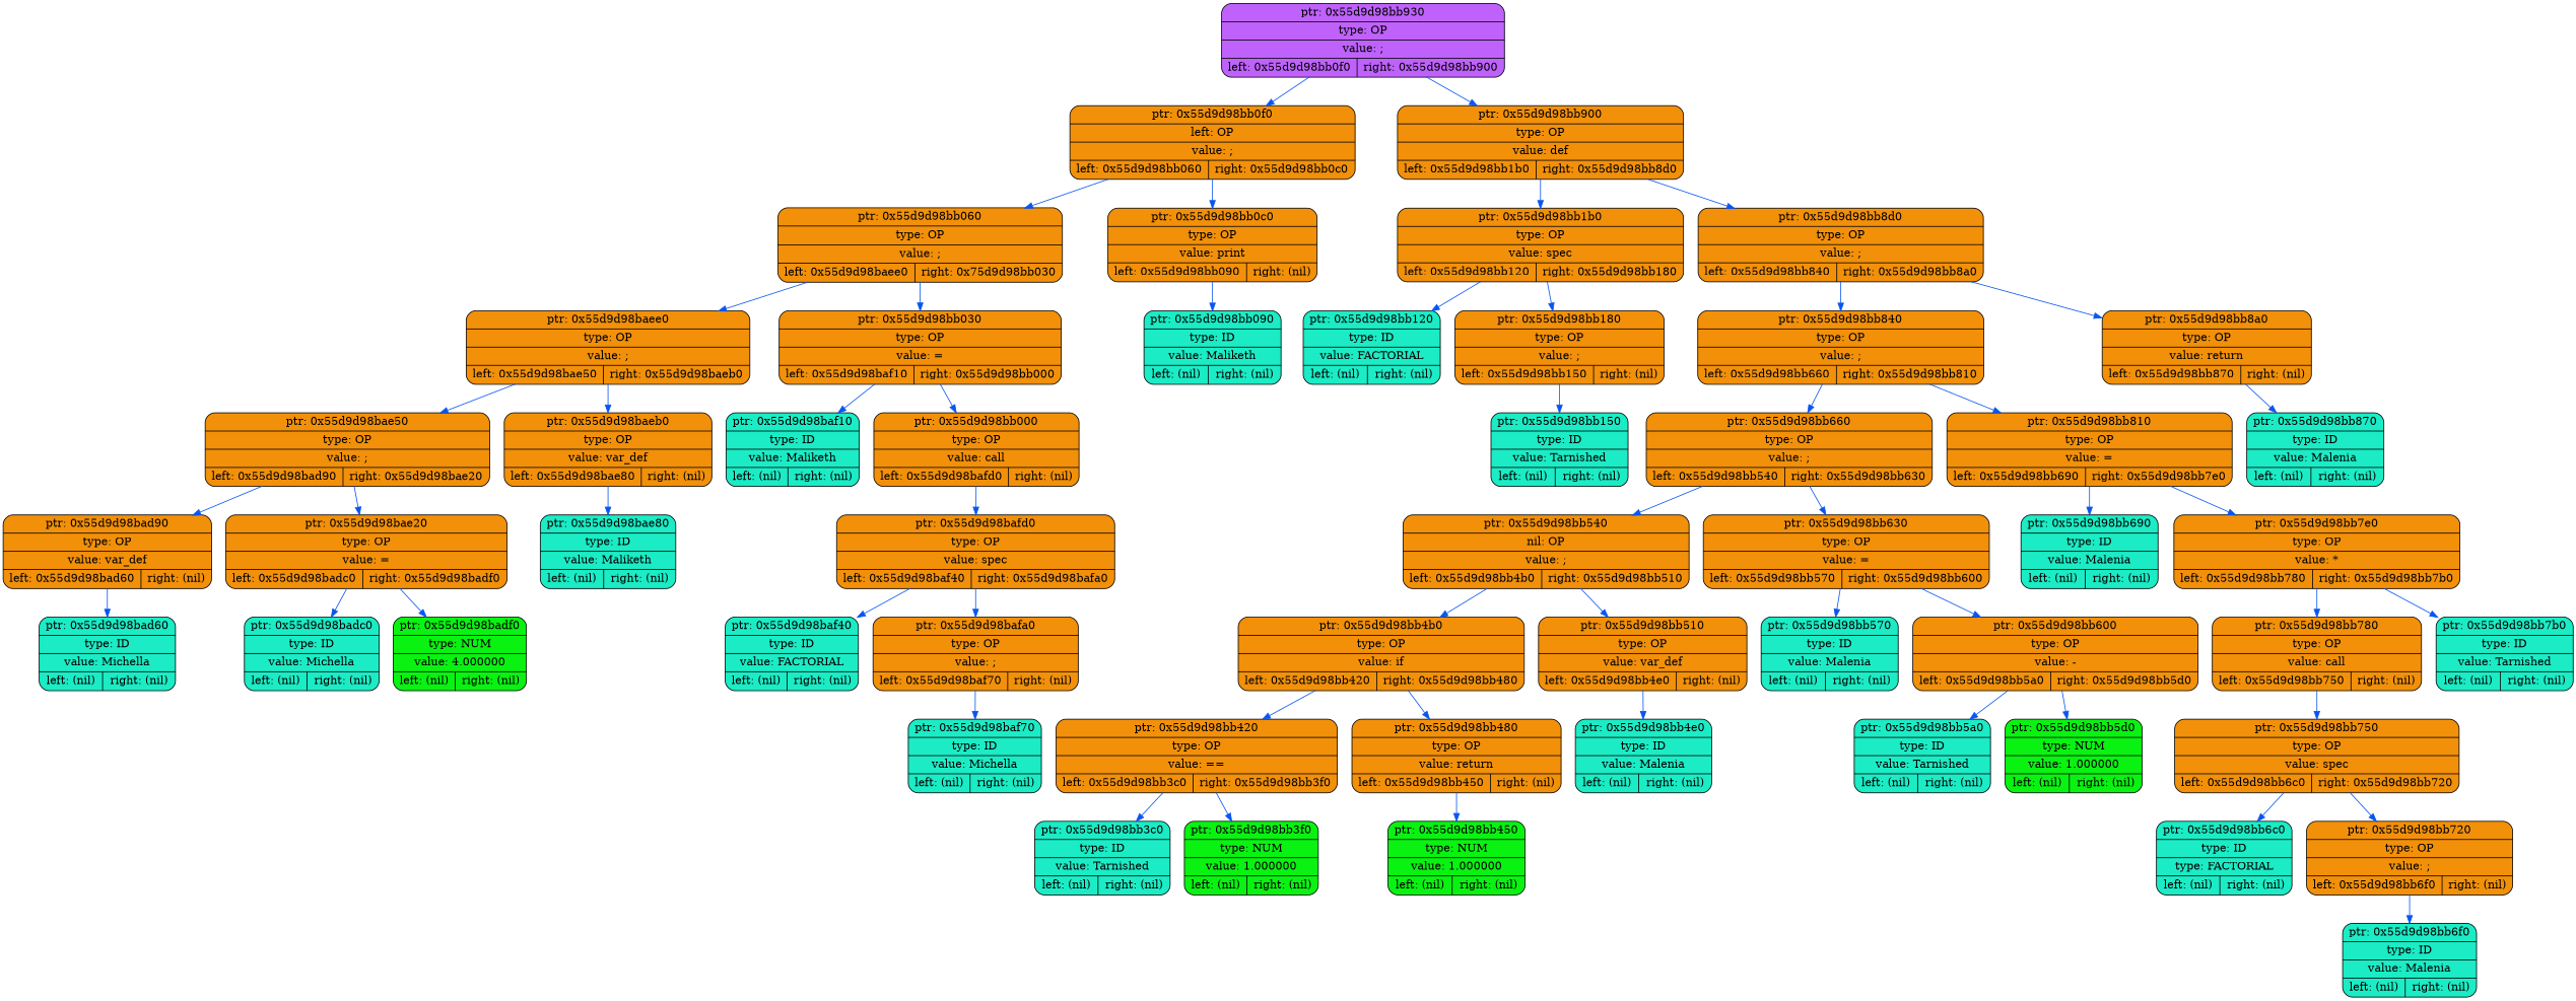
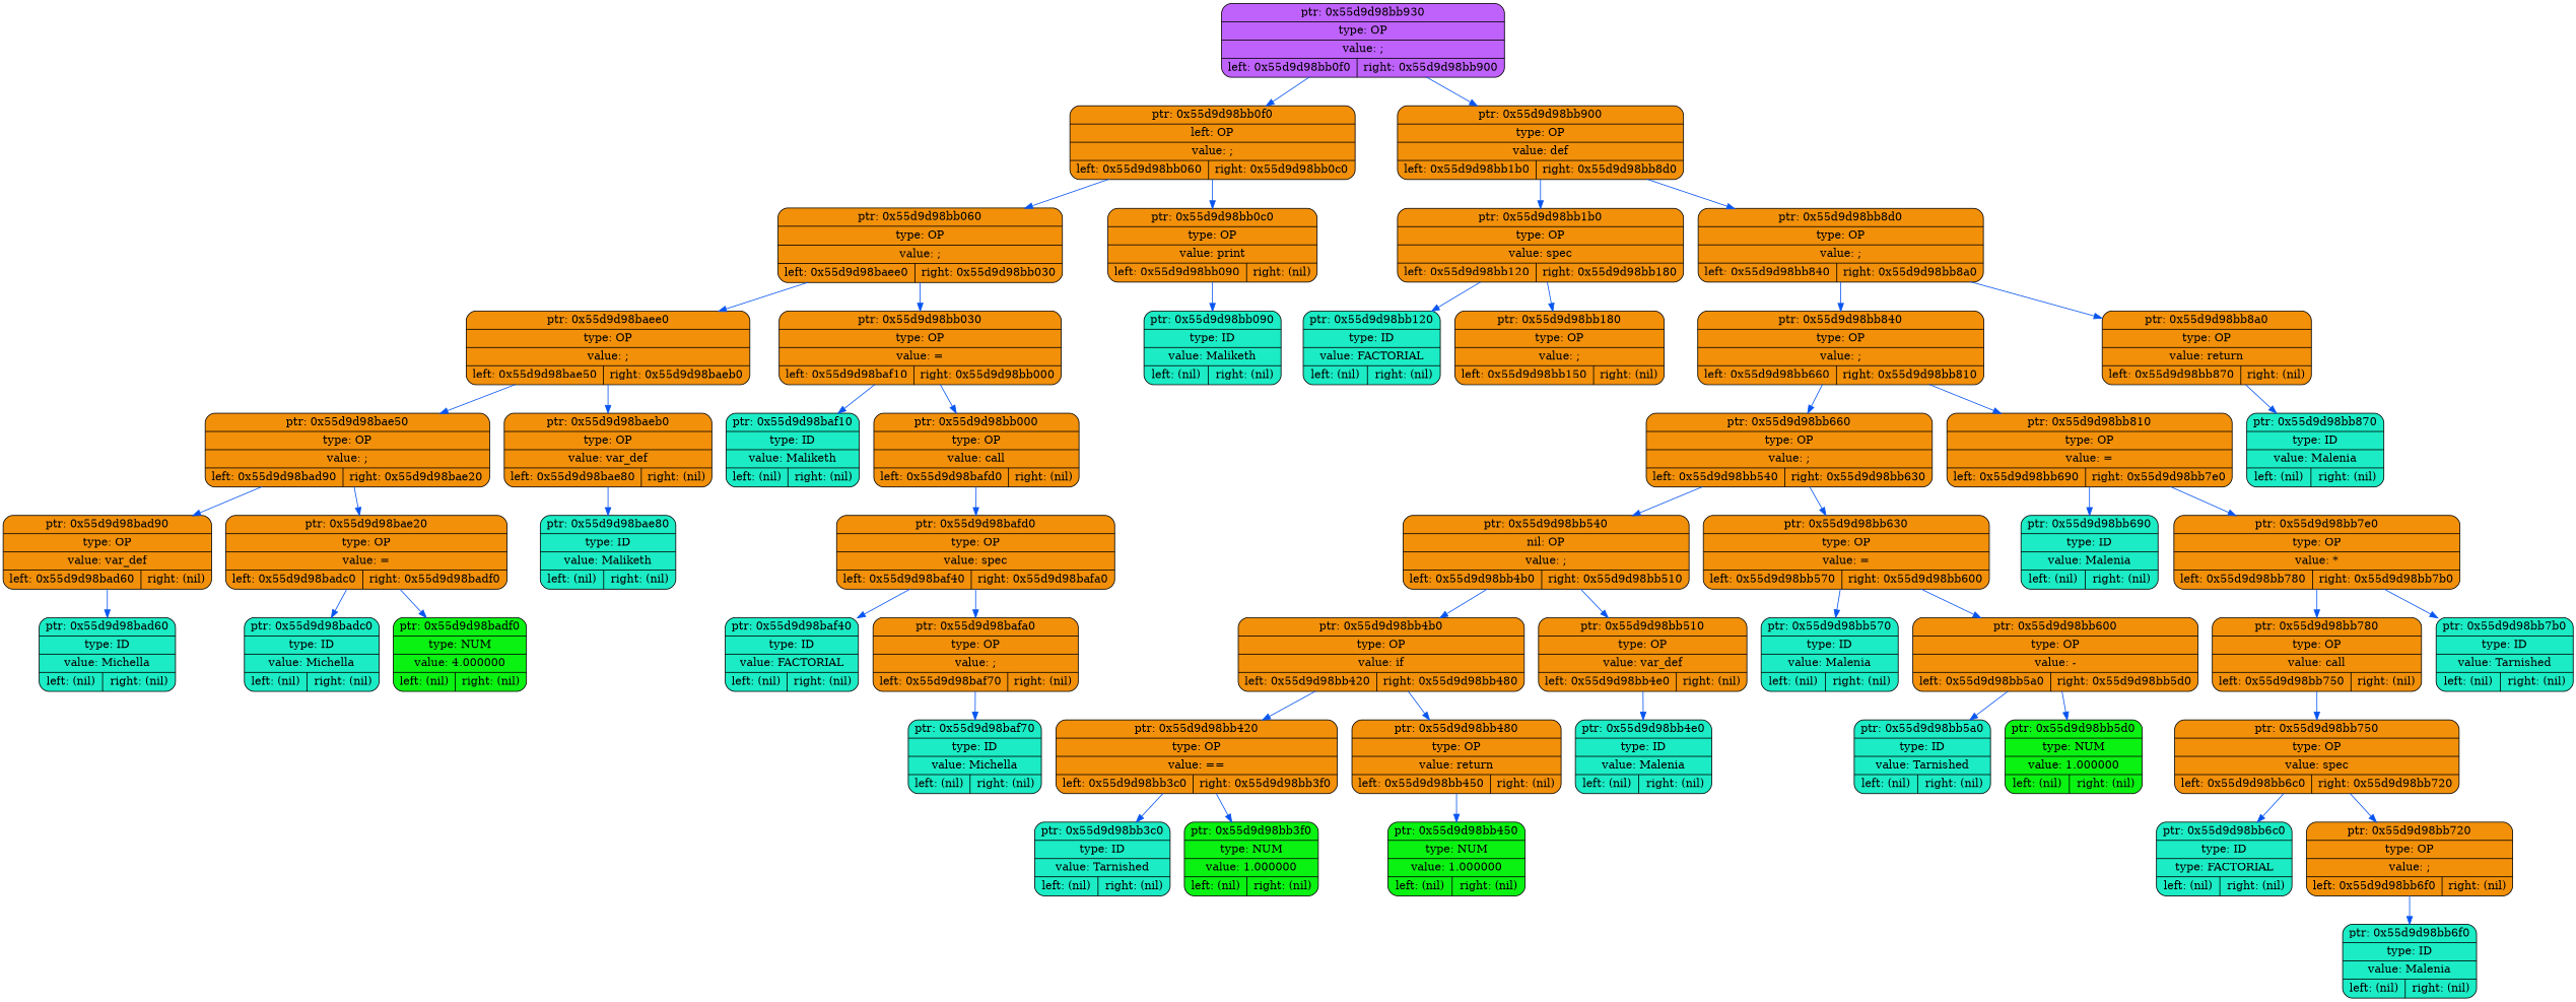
  digraph {
    rankdir=TP
    node [fillcolor="#F2900A" shape=record style="rounded,filled"]
    edge [color="#0855F0"]
    n1 [fillcolor="#BF62FC" label="{ ptr: 0x55d9d98bb930 | type: OP | value: ;| { left: 0x55d9d98bb0f0 | right: 0x55d9d98bb900 }}"]
    n2 [label="{ ptr: 0x55d9d98bb0f0 | left: OP | value: ;| { left: 0x55d9d98bb060 | right: 0x55d9d98bb0c0 }}"]
    n3 [label="{ ptr: 0x55d9d98bb900 | type: OP | value: def| { left: 0x55d9d98bb1b0 | right: 0x55d9d98bb8d0 }}"]
-   n4 [label="{ ptr: 0x55d9d98bb060 | type: OP | value: ;| { left: 0x55d9d98baee0 | right: 0x75d9d98bb030 }}"]
+   n4 [label="{ ptr: 0x55d9d98bb060 | type: OP | value: ;| { left: 0x55d9d98baee0 | right: 0x55d9d98bb030 }}"]
    n5 [label="{ ptr: 0x55d9d98bb0c0 | type: OP | value: print| { left: 0x55d9d98bb090 | right: (nil) }}"]
    n6 [label="{ ptr: 0x55d9d98bb1b0 | type: OP | value: spec| { left: 0x55d9d98bb120 | right: 0x55d9d98bb180 }}"]
    n7 [label="{ ptr: 0x55d9d98bb8d0 | type: OP | value: ;| { left: 0x55d9d98bb840 | right: 0x55d9d98bb8a0 }}"]
    n8 [label="{ ptr: 0x55d9d98baee0 | type: OP | value: ;| { left: 0x55d9d98bae50 | right: 0x55d9d98baeb0 }}"]
    n9 [label="{ ptr: 0x55d9d98bb030 | type: OP | value: =| { left: 0x55d9d98baf10 | right: 0x55d9d98bb000 }}"]
    n10 [fillcolor="#1BECC5" label="{ ptr: 0x55d9d98bb090 | type: ID | value: Maliketh| { left: (nil) | right: (nil) }}"]
    n11 [label="{ ptr: 0x55d9d98bae50 | type: OP | value: ;| { left: 0x55d9d98bad90 | right: 0x55d9d98bae20 }}"]
    n12 [label="{ ptr: 0x55d9d98baeb0 | type: OP | value: var_def| { left: 0x55d9d98bae80 | right: (nil) }}"]
    n13 [fillcolor="#1BECC5" label="{ ptr: 0x55d9d98baf10 | type: ID | value: Maliketh| { left: (nil) | right: (nil) }}"]
    n14 [label="{ ptr: 0x55d9d98bb000 | type: OP | value: call| { left: 0x55d9d98bafd0 | right: (nil) }}"]
    n15 [label="{ ptr: 0x55d9d98bad90 | type: OP | value: var_def| { left: 0x55d9d98bad60 | right: (nil) }}"]
    n16 [label="{ ptr: 0x55d9d98bae20 | type: OP | value: =| { left: 0x55d9d98badc0 | right: 0x55d9d98badf0 }}"]
    n17 [fillcolor="#1BECC5" label="{ ptr: 0x55d9d98bae80 | type: ID | value: Maliketh| { left: (nil) | right: (nil) }}"]
    n18 [fillcolor="#1BECC5" label="{ ptr: 0x55d9d98bad60 | type: ID | value: Michella| { left: (nil) | right: (nil) }}"]
    n19 [fillcolor="#1BECC5" label="{ ptr: 0x55d9d98badc0 | type: ID | value: Michella| { left: (nil) | right: (nil) }}"]
    n20 [fillcolor="#0AF212" label="{ ptr: 0x55d9d98badf0 | type: NUM | value: 4.000000| { left: (nil) | right: (nil) }}"]
    n21 [label="{ ptr: 0x55d9d98bafd0 | type: OP | value: spec| { left: 0x55d9d98baf40 | right: 0x55d9d98bafa0 }}"]
    n22 [fillcolor="#1BECC5" label="{ ptr: 0x55d9d98baf40 | type: ID | value: FACTORIAL| { left: (nil) | right: (nil) }}"]
    n23 [label="{ ptr: 0x55d9d98bafa0 | type: OP | value: ;| { left: 0x55d9d98baf70 | right: (nil) }}"]
    n24 [fillcolor="#1BECC5" label="{ ptr: 0x55d9d98baf70 | type: ID | value: Michella| { left: (nil) | right: (nil) }}"]
    n25 [fillcolor="#1BECC5" label="{ ptr: 0x55d9d98bb120 | type: ID | value: FACTORIAL| { left: (nil) | right: (nil) }}"]
    n26 [label="{ ptr: 0x55d9d98bb180 | type: OP | value: ;| { left: 0x55d9d98bb150 | right: (nil) }}"]
    n27 [label="{ ptr: 0x55d9d98bb840 | type: OP | value: ;| { left: 0x55d9d98bb660 | right: 0x55d9d98bb810 }}"]
    n28 [label="{ ptr: 0x55d9d98bb8a0 | type: OP | value: return| { left: 0x55d9d98bb870 | right: (nil) }}"]
-   n29 [fillcolor="#1BECC5" label="{ ptr: 0x55d9d98bb150 | type: ID | value: Tarnished| { left: (nil) | right: (nil) }}"]
    n30 [label="{ ptr: 0x55d9d98bb660 | type: OP | value: ;| { left: 0x55d9d98bb540 | right: 0x55d9d98bb630 }}"]
    n31 [label="{ ptr: 0x55d9d98bb810 | type: OP | value: =| { left: 0x55d9d98bb690 | right: 0x55d9d98bb7e0 }}"]
    n32 [fillcolor="#1BECC5" label="{ ptr: 0x55d9d98bb870 | type: ID | value: Malenia| { left: (nil) | right: (nil) }}"]
    n33 [label="{ ptr: 0x55d9d98bb540 | nil: OP | value: ;| { left: 0x55d9d98bb4b0 | right: 0x55d9d98bb510 }}"]
    n34 [label="{ ptr: 0x55d9d98bb630 | type: OP | value: =| { left: 0x55d9d98bb570 | right: 0x55d9d98bb600 }}"]
    n35 [fillcolor="#1BECC5" label="{ ptr: 0x55d9d98bb690 | type: ID | value: Malenia| { left: (nil) | right: (nil) }}"]
    n36 [label="{ ptr: 0x55d9d98bb7e0 | type: OP | value: *| { left: 0x55d9d98bb780 | right: 0x55d9d98bb7b0 }}"]
    n37 [label="{ ptr: 0x55d9d98bb4b0 | type: OP | value: if| { left: 0x55d9d98bb420 | right: 0x55d9d98bb480 }}"]
    n38 [label="{ ptr: 0x55d9d98bb510 | type: OP | value: var_def| { left: 0x55d9d98bb4e0 | right: (nil) }}"]
    n39 [fillcolor="#1BECC5" label="{ ptr: 0x55d9d98bb570 | type: ID | value: Malenia| { left: (nil) | right: (nil) }}"]
    n40 [label="{ ptr: 0x55d9d98bb600 | type: OP | value: -| { left: 0x55d9d98bb5a0 | right: 0x55d9d98bb5d0 }}"]
    n41 [label="{ ptr: 0x55d9d98bb420 | type: OP | value: ==| { left: 0x55d9d98bb3c0 | right: 0x55d9d98bb3f0 }}"]
    n42 [label="{ ptr: 0x55d9d98bb480 | type: OP | value: return| { left: 0x55d9d98bb450 | right: (nil) }}"]
    n43 [fillcolor="#1BECC5" label="{ ptr: 0x55d9d98bb4e0 | type: ID | value: Malenia| { left: (nil) | right: (nil) }}"]
    n44 [fillcolor="#1BECC5" label="{ ptr: 0x55d9d98bb3c0 | type: ID | value: Tarnished| { left: (nil) | right: (nil) }}"]
    n45 [fillcolor="#0AF212" label="{ ptr: 0x55d9d98bb3f0 | type: NUM | value: 1.000000| { left: (nil) | right: (nil) }}"]
    n46 [fillcolor="#0AF212" label="{ ptr: 0x55d9d98bb450 | type: NUM | value: 1.000000| { left: (nil) | right: (nil) }}"]
    n47 [fillcolor="#1BECC5" label="{ ptr: 0x55d9d98bb5a0 | type: ID | value: Tarnished| { left: (nil) | right: (nil) }}"]
    n48 [fillcolor="#0AF212" label="{ ptr: 0x55d9d98bb5d0 | type: NUM | value: 1.000000| { left: (nil) | right: (nil) }}"]
    n49 [label="{ ptr: 0x55d9d98bb780 | type: OP | value: call| { left: 0x55d9d98bb750 | right: (nil) }}"]
    n50 [fillcolor="#1BECC5" label="{ ptr: 0x55d9d98bb7b0 | type: ID | value: Tarnished| { left: (nil) | right: (nil) }}"]
    n51 [label="{ ptr: 0x55d9d98bb750 | type: OP | value: spec| { left: 0x55d9d98bb6c0 | right: 0x55d9d98bb720 }}"]
    n52 [fillcolor="#1BECC5" label="{ ptr: 0x55d9d98bb6c0 | type: ID | type: FACTORIAL| { left: (nil) | right: (nil) }}"]
    n53 [label="{ ptr: 0x55d9d98bb720 | type: OP | value: ;| { left: 0x55d9d98bb6f0 | right: (nil) }}"]
    n54 [fillcolor="#1BECC5" label="{ ptr: 0x55d9d98bb6f0 | type: ID | value: Malenia| { left: (nil) | right: (nil) }}"]
    n1 -> n2
    n1 -> n3
    n2 -> n4
    n2 -> n5
    n3 -> n6
    n3 -> n7
    n4 -> n8
    n4 -> n9
    n5 -> n10
    n6 -> n25
    n6 -> n26
    n7 -> n27
    n7 -> n28
    n8 -> n11
    n8 -> n12
    n9 -> n13
    n9 -> n14
    n11 -> n15
    n11 -> n16
    n12 -> n17
    n14 -> n21
    n15 -> n18
    n16 -> n19
    n16 -> n20
    n21 -> n22
    n21 -> n23
    n23 -> n24
-   n26 -> n29
    n27 -> n30
    n27 -> n31
    n28 -> n32
    n30 -> n33
    n30 -> n34
    n31 -> n35
    n31 -> n36
    n33 -> n37
    n33 -> n38
    n34 -> n39
    n34 -> n40
    n36 -> n49
    n36 -> n50
    n37 -> n41
    n37 -> n42
    n38 -> n43
    n40 -> n47
    n40 -> n48
    n41 -> n44
    n41 -> n45
    n42 -> n46
    n49 -> n51
    n51 -> n52
    n51 -> n53
    n53 -> n54
  }
